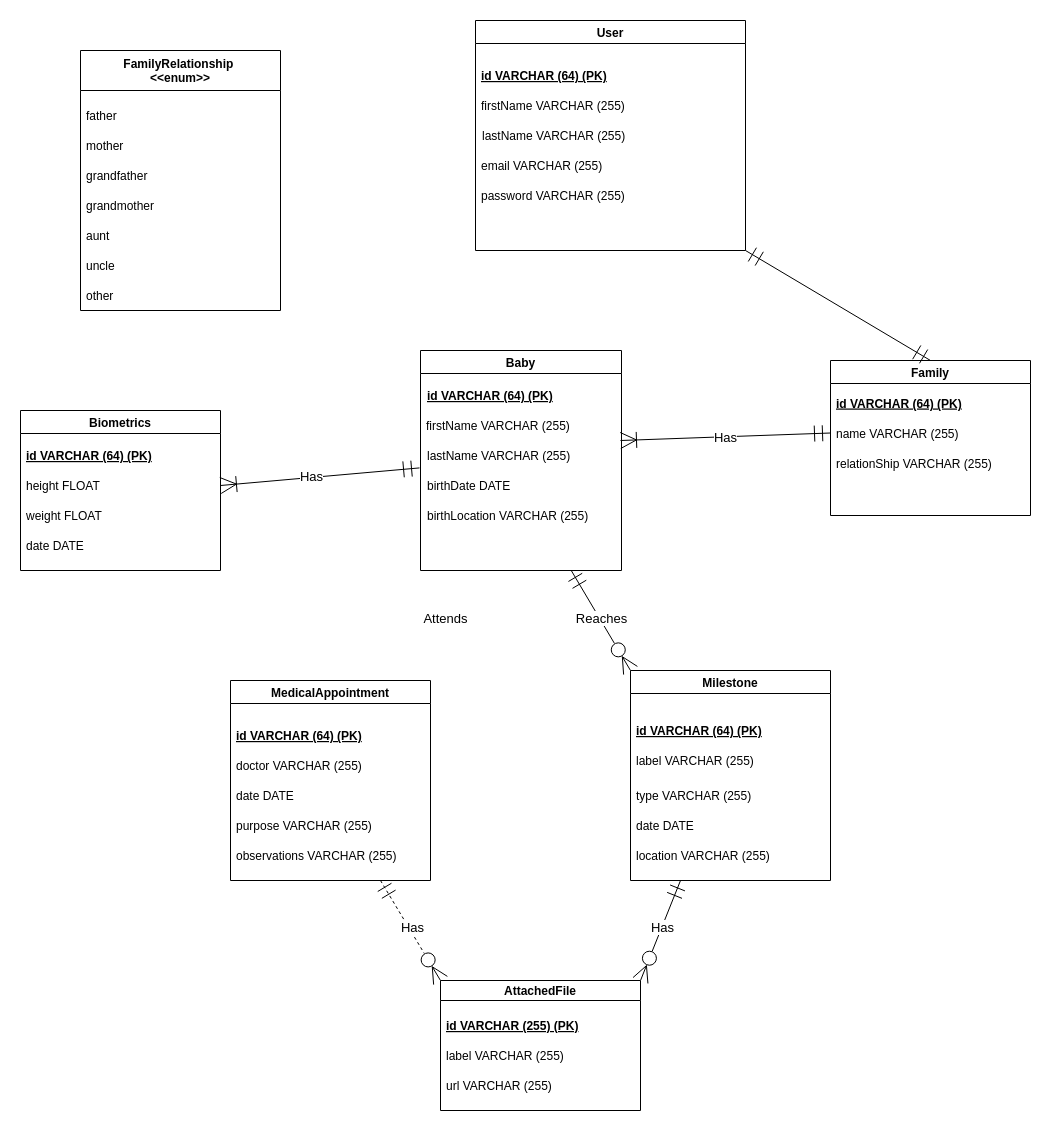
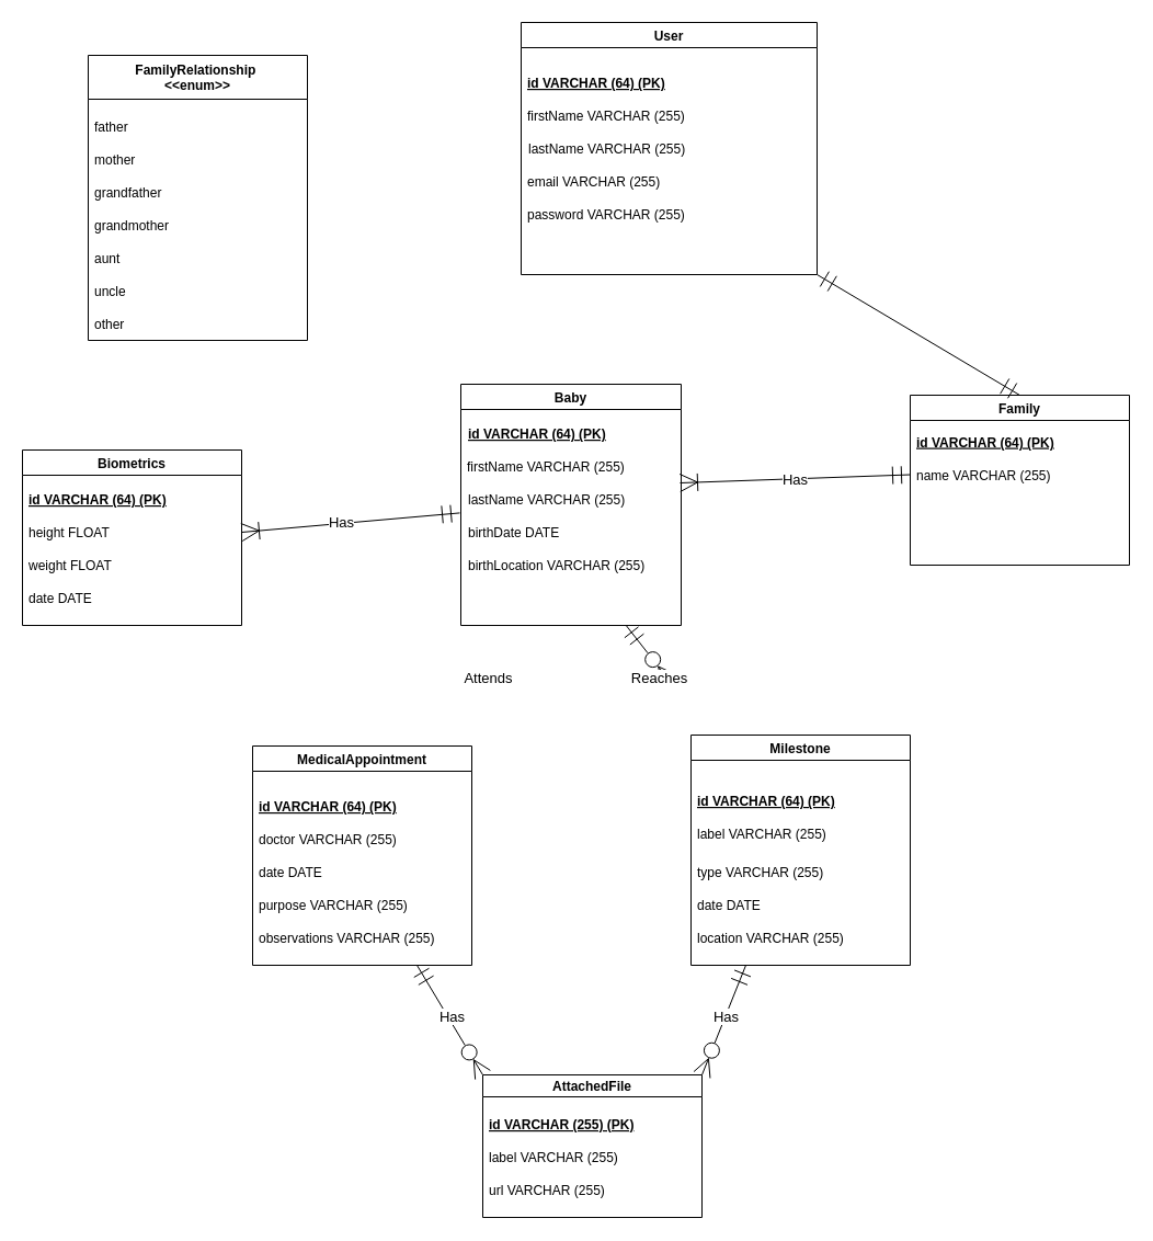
  <mxCell id="0" />
  <mxCell id="1" parent="0" />
  <mxCell id="2" value="User" style="swimlane;" parent="1" vertex="1"><mxGeometry x="475" y="20" width="270" height="230" as="geometry" /></mxCell>
  <mxCell id="3" value="firstName VARCHAR (255)" style="text;strokeColor=none;fillColor=none;align=left;verticalAlign=middle;spacingLeft=4;spacingRight=4;overflow=hidden;points=[[0,0.5],[1,0.5]];portConstraint=eastwest;rotatable=0;" parent="2" vertex="1"><mxGeometry y="70" width="200" height="30" as="geometry" /></mxCell>
  <mxCell id="4" value="lastName VARCHAR (255)" style="text;strokeColor=none;fillColor=none;align=left;verticalAlign=middle;spacingLeft=4;spacingRight=4;overflow=hidden;points=[[0,0.5],[1,0.5]];portConstraint=eastwest;rotatable=0;" parent="2" vertex="1"><mxGeometry x="1" y="100" width="200" height="30" as="geometry" /></mxCell>
  <mxCell id="5" value="email VARCHAR (255)" style="text;strokeColor=none;fillColor=none;align=left;verticalAlign=middle;spacingLeft=4;spacingRight=4;overflow=hidden;points=[[0,0.5],[1,0.5]];portConstraint=eastwest;rotatable=0;" parent="2" vertex="1"><mxGeometry y="130" width="200" height="30" as="geometry" /></mxCell>
  <mxCell id="6" value="password VARCHAR (255)" style="text;strokeColor=none;fillColor=none;align=left;verticalAlign=middle;spacingLeft=4;spacingRight=4;overflow=hidden;points=[[0,0.5],[1,0.5]];portConstraint=eastwest;rotatable=0;" parent="2" vertex="1"><mxGeometry y="160" width="200" height="30" as="geometry" /></mxCell>
  <mxCell id="7" value="id VARCHAR (64) (PK)" style="text;strokeColor=none;fillColor=none;align=left;verticalAlign=middle;spacingLeft=4;spacingRight=4;overflow=hidden;points=[[0,0.5],[1,0.5]];portConstraint=eastwest;rotatable=0;fontStyle=5" parent="2" vertex="1"><mxGeometry y="40" width="200" height="30" as="geometry" /></mxCell>
  <mxCell id="8" value="Family" style="swimlane;" parent="1" vertex="1"><mxGeometry x="830" y="360" width="200" height="155" as="geometry" /></mxCell>
  <mxCell id="9" value="id VARCHAR (64) (PK)" style="text;strokeColor=none;fillColor=none;align=left;verticalAlign=middle;spacingLeft=4;spacingRight=4;overflow=hidden;points=[[0,0.5],[1,0.5]];portConstraint=eastwest;rotatable=0;fontStyle=5" parent="8" vertex="1"><mxGeometry y="27.5" width="200" height="30" as="geometry" /></mxCell>
  <mxCell id="10" value="name VARCHAR (255)" style="text;strokeColor=none;fillColor=none;align=left;verticalAlign=middle;spacingLeft=4;spacingRight=4;overflow=hidden;points=[[0,0.5],[1,0.5]];portConstraint=eastwest;rotatable=0;" parent="8" vertex="1"><mxGeometry y="57.5" width="200" height="30" as="geometry" /></mxCell>
- <mxCell id="11" value="relationShip VARCHAR (255)" style="text;strokeColor=none;fillColor=none;align=left;verticalAlign=middle;spacingLeft=4;spacingRight=4;overflow=hidden;points=[[0,0.5],[1,0.5]];portConstraint=eastwest;rotatable=0;" vertex="1" parent="8"><mxGeometry y="87.5" width="200" height="30" as="geometry" /></mxCell>
- <mxCell id="12" style="edgeStyle=none;html=1;exitX=0.75;exitY=1;exitDx=0;exitDy=0;entryX=0;entryY=0;entryDx=0;entryDy=0;fontSize=13;startArrow=ERmandOne;startFill=0;endArrow=ERzeroToMany;endFill=0;startSize=14;endSize=14;" parent="1" source="13" target="27" edge="1"><mxGeometry relative="1" as="geometry" /></mxCell>
+ <mxCell id="12" style="edgeStyle=none;html=1;exitX=0.75;exitY=1;exitDx=0;exitDy=0;fontSize=13;startArrow=ERmandOne;startFill=0;endArrow=ERzeroToMany;endFill=0;startSize=14;endSize=14;" parent="1" source="13" target="49" edge="1"><mxGeometry relative="1" as="geometry" /></mxCell>
  <mxCell id="13" value="Baby" style="swimlane;" parent="1" vertex="1"><mxGeometry x="420" y="350" width="201" height="220" as="geometry" /></mxCell>
  <mxCell id="14" value="firstName VARCHAR (255)" style="text;strokeColor=none;fillColor=none;align=left;verticalAlign=middle;spacingLeft=4;spacingRight=4;overflow=hidden;points=[[0,0.5],[1,0.5]];portConstraint=eastwest;rotatable=0;" parent="13" vertex="1"><mxGeometry y="60" width="200" height="30" as="geometry" /></mxCell>
  <mxCell id="15" value="lastName VARCHAR (255)" style="text;strokeColor=none;fillColor=none;align=left;verticalAlign=middle;spacingLeft=4;spacingRight=4;overflow=hidden;points=[[0,0.5],[1,0.5]];portConstraint=eastwest;rotatable=0;" parent="13" vertex="1"><mxGeometry x="1" y="90" width="200" height="30" as="geometry" /></mxCell>
  <mxCell id="16" value="birthDate DATE" style="text;strokeColor=none;fillColor=none;align=left;verticalAlign=middle;spacingLeft=4;spacingRight=4;overflow=hidden;points=[[0,0.5],[1,0.5]];portConstraint=eastwest;rotatable=0;" parent="13" vertex="1"><mxGeometry x="1" y="120" width="200" height="30" as="geometry" /></mxCell>
  <mxCell id="17" value="id VARCHAR (64) (PK)" style="text;strokeColor=none;fillColor=none;align=left;verticalAlign=middle;spacingLeft=4;spacingRight=4;overflow=hidden;points=[[0,0.5],[1,0.5]];portConstraint=eastwest;rotatable=0;fontStyle=5" parent="13" vertex="1"><mxGeometry x="1" y="30" width="200" height="30" as="geometry" /></mxCell>
  <mxCell id="18" value="birthLocation VARCHAR (255)" style="text;strokeColor=none;fillColor=none;align=left;verticalAlign=middle;spacingLeft=4;spacingRight=4;overflow=hidden;points=[[0,0.5],[1,0.5]];portConstraint=eastwest;rotatable=0;" parent="13" vertex="1"><mxGeometry x="1" y="150" width="200" height="30" as="geometry" /></mxCell>
- <mxCell id="19" style="edgeStyle=none;html=1;exitX=0.75;exitY=1;exitDx=0;exitDy=0;entryX=0;entryY=0;entryDx=0;entryDy=0;fontSize=13;startArrow=ERmandOne;startFill=0;endArrow=ERzeroToMany;endFill=0;startSize=14;endSize=14;dashed=1;" parent="1" source="20" target="33" edge="1"><mxGeometry relative="1" as="geometry" /></mxCell>
+ <mxCell id="19" style="edgeStyle=none;html=1;exitX=0.75;exitY=1;exitDx=0;exitDy=0;entryX=0;entryY=0;entryDx=0;entryDy=0;fontSize=13;startArrow=ERmandOne;startFill=0;endArrow=ERzeroToMany;endFill=0;startSize=14;endSize=14;" parent="1" source="20" target="33" edge="1"><mxGeometry relative="1" as="geometry" /></mxCell>
  <mxCell id="20" value="MedicalAppointment" style="swimlane;" parent="1" vertex="1"><mxGeometry x="230" y="680" width="200" height="200" as="geometry" /></mxCell>
  <mxCell id="21" value="doctor VARCHAR (255)" style="text;strokeColor=none;fillColor=none;align=left;verticalAlign=middle;spacingLeft=4;spacingRight=4;overflow=hidden;points=[[0,0.5],[1,0.5]];portConstraint=eastwest;rotatable=0;" parent="20" vertex="1"><mxGeometry y="70" width="200" height="30" as="geometry" /></mxCell>
  <mxCell id="22" value="purpose VARCHAR (255)" style="text;strokeColor=none;fillColor=none;align=left;verticalAlign=middle;spacingLeft=4;spacingRight=4;overflow=hidden;points=[[0,0.5],[1,0.5]];portConstraint=eastwest;rotatable=0;" parent="20" vertex="1"><mxGeometry y="130" width="200" height="30" as="geometry" /></mxCell>
  <mxCell id="23" value="observations VARCHAR (255)" style="text;strokeColor=none;fillColor=none;align=left;verticalAlign=middle;spacingLeft=4;spacingRight=4;overflow=hidden;points=[[0,0.5],[1,0.5]];portConstraint=eastwest;rotatable=0;" parent="20" vertex="1"><mxGeometry y="160" width="200" height="30" as="geometry" /></mxCell>
  <mxCell id="24" value="date DATE" style="text;strokeColor=none;fillColor=none;align=left;verticalAlign=middle;spacingLeft=4;spacingRight=4;overflow=hidden;points=[[0,0.5],[1,0.5]];portConstraint=eastwest;rotatable=0;" parent="20" vertex="1"><mxGeometry y="100" width="200" height="30" as="geometry" /></mxCell>
  <mxCell id="25" value="id VARCHAR (64) (PK)" style="text;strokeColor=none;fillColor=none;align=left;verticalAlign=middle;spacingLeft=4;spacingRight=4;overflow=hidden;points=[[0,0.5],[1,0.5]];portConstraint=eastwest;rotatable=0;fontStyle=5" parent="20" vertex="1"><mxGeometry y="40" width="200" height="30" as="geometry" /></mxCell>
  <mxCell id="26" style="edgeStyle=none;html=1;exitX=0.25;exitY=1;exitDx=0;exitDy=0;entryX=1;entryY=0;entryDx=0;entryDy=0;fontSize=13;startArrow=ERmandOne;startFill=0;endArrow=ERzeroToMany;endFill=0;startSize=14;endSize=14;" parent="1" source="27" target="33" edge="1"><mxGeometry relative="1" as="geometry" /></mxCell>
  <mxCell id="27" value="Milestone" style="swimlane;" parent="1" vertex="1"><mxGeometry x="630" y="670" width="200" height="210" as="geometry" /></mxCell>
  <mxCell id="28" value="label VARCHAR (255)" style="text;strokeColor=none;fillColor=none;align=left;verticalAlign=middle;spacingLeft=4;spacingRight=4;overflow=hidden;points=[[0,0.5],[1,0.5]];portConstraint=eastwest;rotatable=0;" parent="27" vertex="1"><mxGeometry y="75" width="200" height="30" as="geometry" /></mxCell>
  <mxCell id="29" value="type VARCHAR (255)" style="text;strokeColor=none;fillColor=none;align=left;verticalAlign=middle;spacingLeft=4;spacingRight=4;overflow=hidden;points=[[0,0.5],[1,0.5]];portConstraint=eastwest;rotatable=0;" parent="27" vertex="1"><mxGeometry y="110" width="200" height="30" as="geometry" /></mxCell>
  <mxCell id="30" value="date DATE" style="text;strokeColor=none;fillColor=none;align=left;verticalAlign=middle;spacingLeft=4;spacingRight=4;overflow=hidden;points=[[0,0.5],[1,0.5]];portConstraint=eastwest;rotatable=0;" parent="27" vertex="1"><mxGeometry y="140" width="200" height="30" as="geometry" /></mxCell>
  <mxCell id="31" value="location VARCHAR (255)" style="text;strokeColor=none;fillColor=none;align=left;verticalAlign=middle;spacingLeft=4;spacingRight=4;overflow=hidden;points=[[0,0.5],[1,0.5]];portConstraint=eastwest;rotatable=0;" parent="27" vertex="1"><mxGeometry y="170" width="200" height="30" as="geometry" /></mxCell>
  <mxCell id="32" value="id VARCHAR (64) (PK)" style="text;strokeColor=none;fillColor=none;align=left;verticalAlign=middle;spacingLeft=4;spacingRight=4;overflow=hidden;points=[[0,0.5],[1,0.5]];portConstraint=eastwest;rotatable=0;fontStyle=5" parent="27" vertex="1"><mxGeometry y="45" width="200" height="30" as="geometry" /></mxCell>
  <mxCell id="33" value="AttachedFile" style="swimlane;startSize=20;" parent="1" vertex="1"><mxGeometry x="440" y="980" width="200" height="130" as="geometry" /></mxCell>
  <mxCell id="34" value="id VARCHAR (255) (PK)" style="text;strokeColor=none;fillColor=none;align=left;verticalAlign=middle;spacingLeft=4;spacingRight=4;overflow=hidden;points=[[0,0.5],[1,0.5]];portConstraint=eastwest;rotatable=0;fontStyle=5" parent="33" vertex="1"><mxGeometry y="30" width="200" height="30" as="geometry" /></mxCell>
  <mxCell id="35" value="label VARCHAR (255)" style="text;strokeColor=none;fillColor=none;align=left;verticalAlign=middle;spacingLeft=4;spacingRight=4;overflow=hidden;points=[[0,0.5],[1,0.5]];portConstraint=eastwest;rotatable=0;" parent="33" vertex="1"><mxGeometry y="60" width="200" height="30" as="geometry" /></mxCell>
  <mxCell id="36" value="url VARCHAR (255)" style="text;strokeColor=none;fillColor=none;align=left;verticalAlign=middle;spacingLeft=4;spacingRight=4;overflow=hidden;points=[[0,0.5],[1,0.5]];portConstraint=eastwest;rotatable=0;" parent="33" vertex="1"><mxGeometry y="90" width="200" height="30" as="geometry" /></mxCell>
  <mxCell id="37" value="" style="endArrow=ERmandOne;html=1;entryX=0;entryY=0.5;entryDx=0;entryDy=0;endFill=0;startSize=14;endSize=14;startArrow=ERoneToMany;startFill=0;" parent="1" target="10" edge="1"><mxGeometry relative="1" as="geometry"><mxPoint x="620" y="440" as="sourcePoint" /><mxPoint x="720" y="440" as="targetPoint" /></mxGeometry></mxCell>
  <mxCell id="38" value="&lt;span style=&quot;font-size: 13px&quot;&gt;Has&lt;/span&gt;" style="edgeLabel;resizable=0;html=1;align=center;verticalAlign=middle;" parent="37" connectable="0" vertex="1"><mxGeometry relative="1" as="geometry" /></mxCell>
  <mxCell id="39" style="edgeStyle=none;html=1;exitX=1;exitY=1;exitDx=0;exitDy=0;entryX=0.5;entryY=0;entryDx=0;entryDy=0;fontSize=13;startArrow=ERmandOne;startFill=0;endArrow=ERmandOne;endFill=0;startSize=14;endSize=14;" parent="1" source="2" target="8" edge="1"><mxGeometry relative="1" as="geometry"><mxPoint x="865" y="200" as="sourcePoint" /></mxGeometry></mxCell>
  <mxCell id="40" value="FamilyRelationship &#10;&lt;&lt;enum&gt;&gt;" style="swimlane;startSize=40;" parent="1" vertex="1"><mxGeometry x="80" y="50" width="200" height="260" as="geometry" /></mxCell>
  <mxCell id="41" value="father" style="text;strokeColor=none;fillColor=none;align=left;verticalAlign=middle;spacingLeft=4;spacingRight=4;overflow=hidden;points=[[0,0.5],[1,0.5]];portConstraint=eastwest;rotatable=0;" parent="40" vertex="1"><mxGeometry y="50" width="200" height="30" as="geometry" /></mxCell>
  <mxCell id="42" value="mother" style="text;strokeColor=none;fillColor=none;align=left;verticalAlign=middle;spacingLeft=4;spacingRight=4;overflow=hidden;points=[[0,0.5],[1,0.5]];portConstraint=eastwest;rotatable=0;" parent="40" vertex="1"><mxGeometry y="80" width="200" height="30" as="geometry" /></mxCell>
  <mxCell id="43" value="aunt" style="text;strokeColor=none;fillColor=none;align=left;verticalAlign=middle;spacingLeft=4;spacingRight=4;overflow=hidden;points=[[0,0.5],[1,0.5]];portConstraint=eastwest;rotatable=0;" parent="40" vertex="1"><mxGeometry y="170" width="200" height="30" as="geometry" /></mxCell>
  <mxCell id="44" value="uncle" style="text;strokeColor=none;fillColor=none;align=left;verticalAlign=middle;spacingLeft=4;spacingRight=4;overflow=hidden;points=[[0,0.5],[1,0.5]];portConstraint=eastwest;rotatable=0;" parent="40" vertex="1"><mxGeometry y="200" width="200" height="30" as="geometry" /></mxCell>
  <mxCell id="45" value="grandfather" style="text;strokeColor=none;fillColor=none;align=left;verticalAlign=middle;spacingLeft=4;spacingRight=4;overflow=hidden;points=[[0,0.5],[1,0.5]];portConstraint=eastwest;rotatable=0;" parent="40" vertex="1"><mxGeometry y="110" width="200" height="30" as="geometry" /></mxCell>
  <mxCell id="46" value="grandmother" style="text;strokeColor=none;fillColor=none;align=left;verticalAlign=middle;spacingLeft=4;spacingRight=4;overflow=hidden;points=[[0,0.5],[1,0.5]];portConstraint=eastwest;rotatable=0;" parent="40" vertex="1"><mxGeometry y="140" width="200" height="30" as="geometry" /></mxCell>
  <mxCell id="47" value="other" style="text;strokeColor=none;fillColor=none;align=left;verticalAlign=middle;spacingLeft=4;spacingRight=4;overflow=hidden;points=[[0,0.5],[1,0.5]];portConstraint=eastwest;rotatable=0;" parent="40" vertex="1"><mxGeometry y="230" width="200" height="30" as="geometry" /></mxCell>
  <mxCell id="48" value="&lt;span style=&quot;font-size: 13px&quot;&gt;Attends&lt;/span&gt;" style="edgeLabel;resizable=0;html=1;align=center;verticalAlign=middle;" parent="1" connectable="0" vertex="1"><mxGeometry x="450.003" y="620.002" as="geometry"><mxPoint x="-6" y="-3" as="offset" /></mxGeometry></mxCell>
  <mxCell id="49" value="&lt;span style=&quot;font-size: 13px&quot;&gt;Reaches&lt;/span&gt;" style="edgeLabel;resizable=0;html=1;align=center;verticalAlign=middle;" parent="1" connectable="0" vertex="1"><mxGeometry x="610.003" y="620.002" as="geometry"><mxPoint x="-10" y="-3" as="offset" /></mxGeometry></mxCell>
  <mxCell id="50" value="&lt;span style=&quot;color: rgba(0 , 0 , 0 , 0) ; font-family: monospace ; font-size: 0px&quot;&gt;%3CmxGraphModel%3E%3Croot%3E%3CmxCell%20id%3D%220%22%2F%3E%3CmxCell%20id%3D%221%22%20parent%3D%220%22%2F%3E%3CmxCell%20id%3D%222%22%20value%3D%22%26lt%3Bspan%20style%3D%26quot%3Bfont-size%3A%2013px%26quot%3B%26gt%3BHas%26lt%3B%2Fspan%26gt%3B%22%20style%3D%22edgeLabel%3Bresizable%3D0%3Bhtml%3D1%3Balign%3Dcenter%3BverticalAlign%3Dmiddle%3B%22%20connectable%3D%220%22%20vertex%3D%221%22%20parent%3D%221%22%3E%3CmxGeometry%20x%3D%22190.003%22%20y%3D%22510.002%22%20as%3D%22geometry%22%3E%3CmxPoint%20as%3D%22offset%22%2F%3E%3C%2FmxGeometry%3E%3C%2FmxCell%3E%3C%2Froot%3E%3C%2FmxGraphModel%3E&lt;/span&gt;" style="edgeLabel;resizable=0;html=1;align=center;verticalAlign=middle;" parent="1" connectable="0" vertex="1"><mxGeometry x="420.003" y="920.002" as="geometry"><mxPoint x="-16" y="4" as="offset" /></mxGeometry></mxCell>
  <mxCell id="51" value="&lt;span style=&quot;font-size: 13px&quot;&gt;Has&lt;/span&gt;" style="edgeLabel;resizable=0;html=1;align=center;verticalAlign=middle;" parent="1" connectable="0" vertex="1"><mxGeometry x="410.003" y="930.002" as="geometry"><mxPoint x="1" y="-4" as="offset" /></mxGeometry></mxCell>
  <mxCell id="52" value="&lt;span style=&quot;font-size: 13px&quot;&gt;Has&lt;/span&gt;" style="edgeLabel;resizable=0;html=1;align=center;verticalAlign=middle;" parent="1" connectable="0" vertex="1"><mxGeometry x="660.003" y="930.002" as="geometry"><mxPoint x="1" y="-4" as="offset" /></mxGeometry></mxCell>
  <mxCell id="53" value="Biometrics" style="swimlane;" parent="1" vertex="1"><mxGeometry x="20" y="410" width="200" height="160" as="geometry" /></mxCell>
  <mxCell id="54" value="height FLOAT" style="text;strokeColor=none;fillColor=none;align=left;verticalAlign=middle;spacingLeft=4;spacingRight=4;overflow=hidden;points=[[0,0.5],[1,0.5]];portConstraint=eastwest;rotatable=0;" parent="53" vertex="1"><mxGeometry y="60" width="200" height="30" as="geometry" /></mxCell>
  <mxCell id="55" value="weight FLOAT" style="text;strokeColor=none;fillColor=none;align=left;verticalAlign=middle;spacingLeft=4;spacingRight=4;overflow=hidden;points=[[0,0.5],[1,0.5]];portConstraint=eastwest;rotatable=0;" parent="53" vertex="1"><mxGeometry y="90" width="200" height="30" as="geometry" /></mxCell>
  <mxCell id="56" value="id VARCHAR (64) (PK)" style="text;strokeColor=none;fillColor=none;align=left;verticalAlign=middle;spacingLeft=4;spacingRight=4;overflow=hidden;points=[[0,0.5],[1,0.5]];portConstraint=eastwest;rotatable=0;fontStyle=5" parent="53" vertex="1"><mxGeometry y="30" width="200" height="30" as="geometry" /></mxCell>
  <mxCell id="57" value="date DATE" style="text;strokeColor=none;fillColor=none;align=left;verticalAlign=middle;spacingLeft=4;spacingRight=4;overflow=hidden;points=[[0,0.5],[1,0.5]];portConstraint=eastwest;rotatable=0;" parent="53" vertex="1"><mxGeometry y="120" width="200" height="30" as="geometry" /></mxCell>
  <mxCell id="58" style="edgeStyle=none;html=1;exitX=1;exitY=0.5;exitDx=0;exitDy=0;entryX=-0.01;entryY=-0.086;entryDx=0;entryDy=0;entryPerimeter=0;endArrow=ERmandOne;endFill=0;endSize=14;startSize=14;startArrow=ERoneToMany;startFill=0;" parent="1" source="54" target="16" edge="1"><mxGeometry relative="1" as="geometry" /></mxCell>
  <mxCell id="59" value="&lt;span style=&quot;font-size: 13px&quot;&gt;Has&lt;/span&gt;" style="edgeLabel;resizable=0;html=1;align=center;verticalAlign=middle;" parent="1" connectable="0" vertex="1"><mxGeometry x="310.003" y="475.002" as="geometry" /></mxCell>
